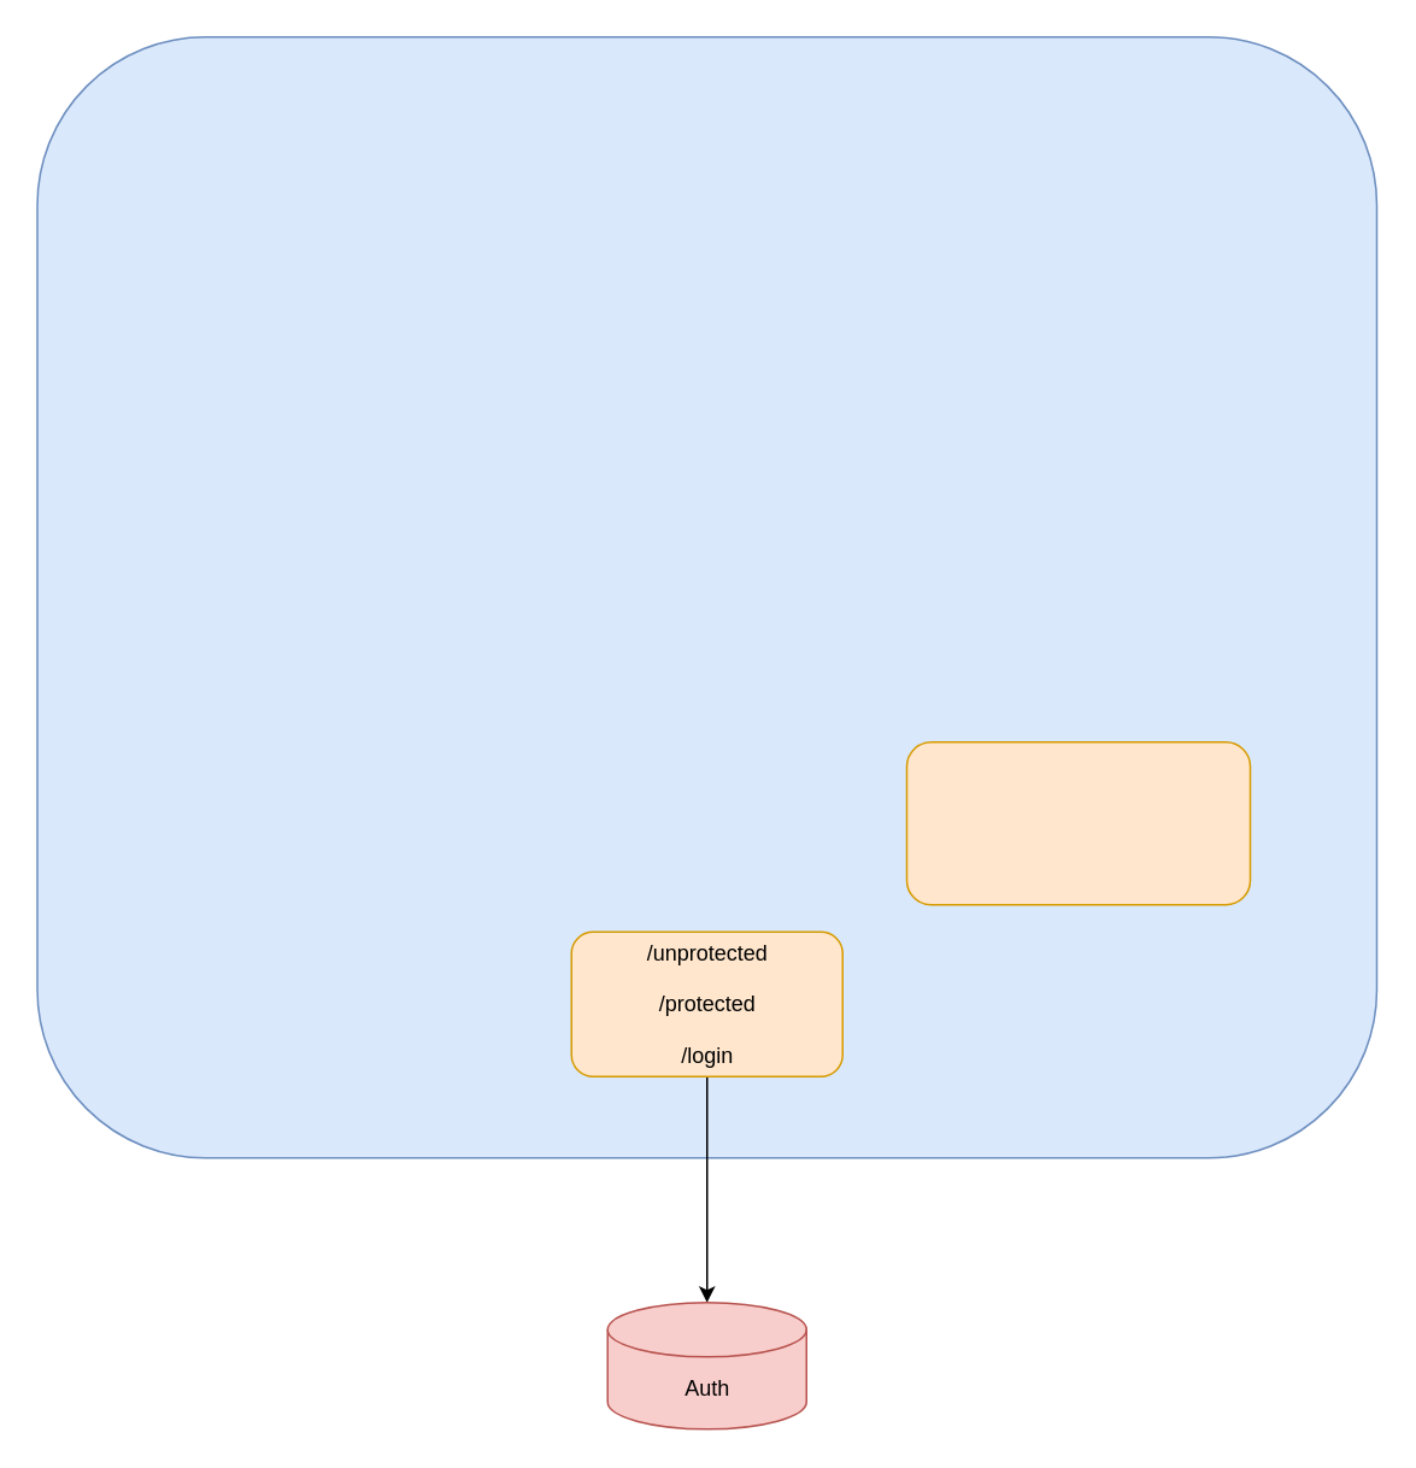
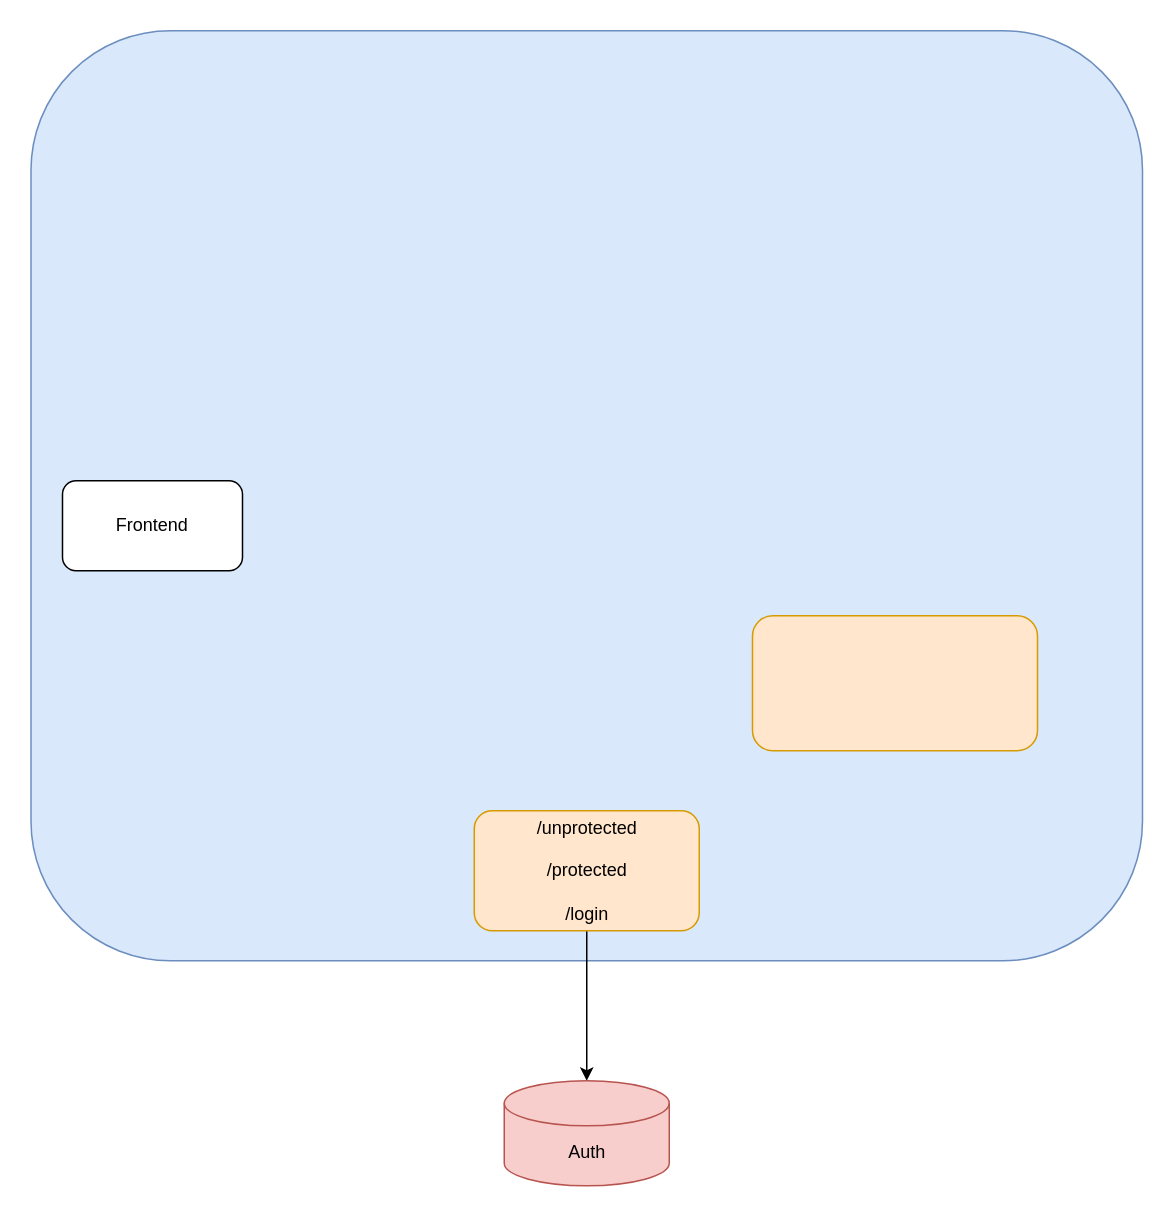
  <mxCell id="0" />
  <mxCell id="1" parent="0" />
  <mxCell id="2" value="" style="rounded=1;whiteSpace=wrap;html=1;fillColor=#dae8fc;strokeColor=#6c8ebf;" vertex="1" parent="1"><mxGeometry x="20" y="20" width="741" height="620" as="geometry" /></mxCell>
+ <mxCell id="3" value="Frontend" style="rounded=1;whiteSpace=wrap;html=1;" vertex="1" parent="1"><mxGeometry x="41" y="320" width="120" height="60" as="geometry" /></mxCell>
  <mxCell id="4" style="edgeStyle=orthogonalEdgeStyle;rounded=0;orthogonalLoop=1;jettySize=auto;html=1;" edge="1" parent="1" source="5" target="6"><mxGeometry relative="1" as="geometry" /></mxCell>
- <mxCell id="5" value="/unprotected&lt;br&gt;&lt;br&gt;/protected&lt;br&gt;&lt;br&gt;/login&lt;br&gt;" style="rounded=1;whiteSpace=wrap;html=1;fillColor=#ffe6cc;strokeColor=#d79b00;" vertex="1" parent="1"><mxGeometry x="315.5" y="515" width="150" height="80" as="geometry" /></mxCell>
+ <mxCell id="5" value="/unprotected&lt;br&gt;&lt;br&gt;/protected&lt;br&gt;&lt;br&gt;/login&lt;br&gt;" style="rounded=1;whiteSpace=wrap;html=1;fillColor=#ffe6cc;strokeColor=#d79b00;" vertex="1" parent="1"><mxGeometry x="315.5" y="540" width="150" height="80" as="geometry" /></mxCell>
  <mxCell id="6" value="Auth" style="shape=cylinder3;whiteSpace=wrap;html=1;boundedLbl=1;backgroundOutline=1;size=15;fillColor=#f8cecc;strokeColor=#b85450;" vertex="1" parent="1"><mxGeometry x="335.5" y="720" width="110" height="70" as="geometry" /></mxCell>
  <mxCell id="7" value="" style="rounded=1;whiteSpace=wrap;html=1;fillColor=#ffe6cc;strokeColor=#d79b00;" vertex="1" parent="1"><mxGeometry x="501" y="410" width="190" height="90" as="geometry" /></mxCell>
